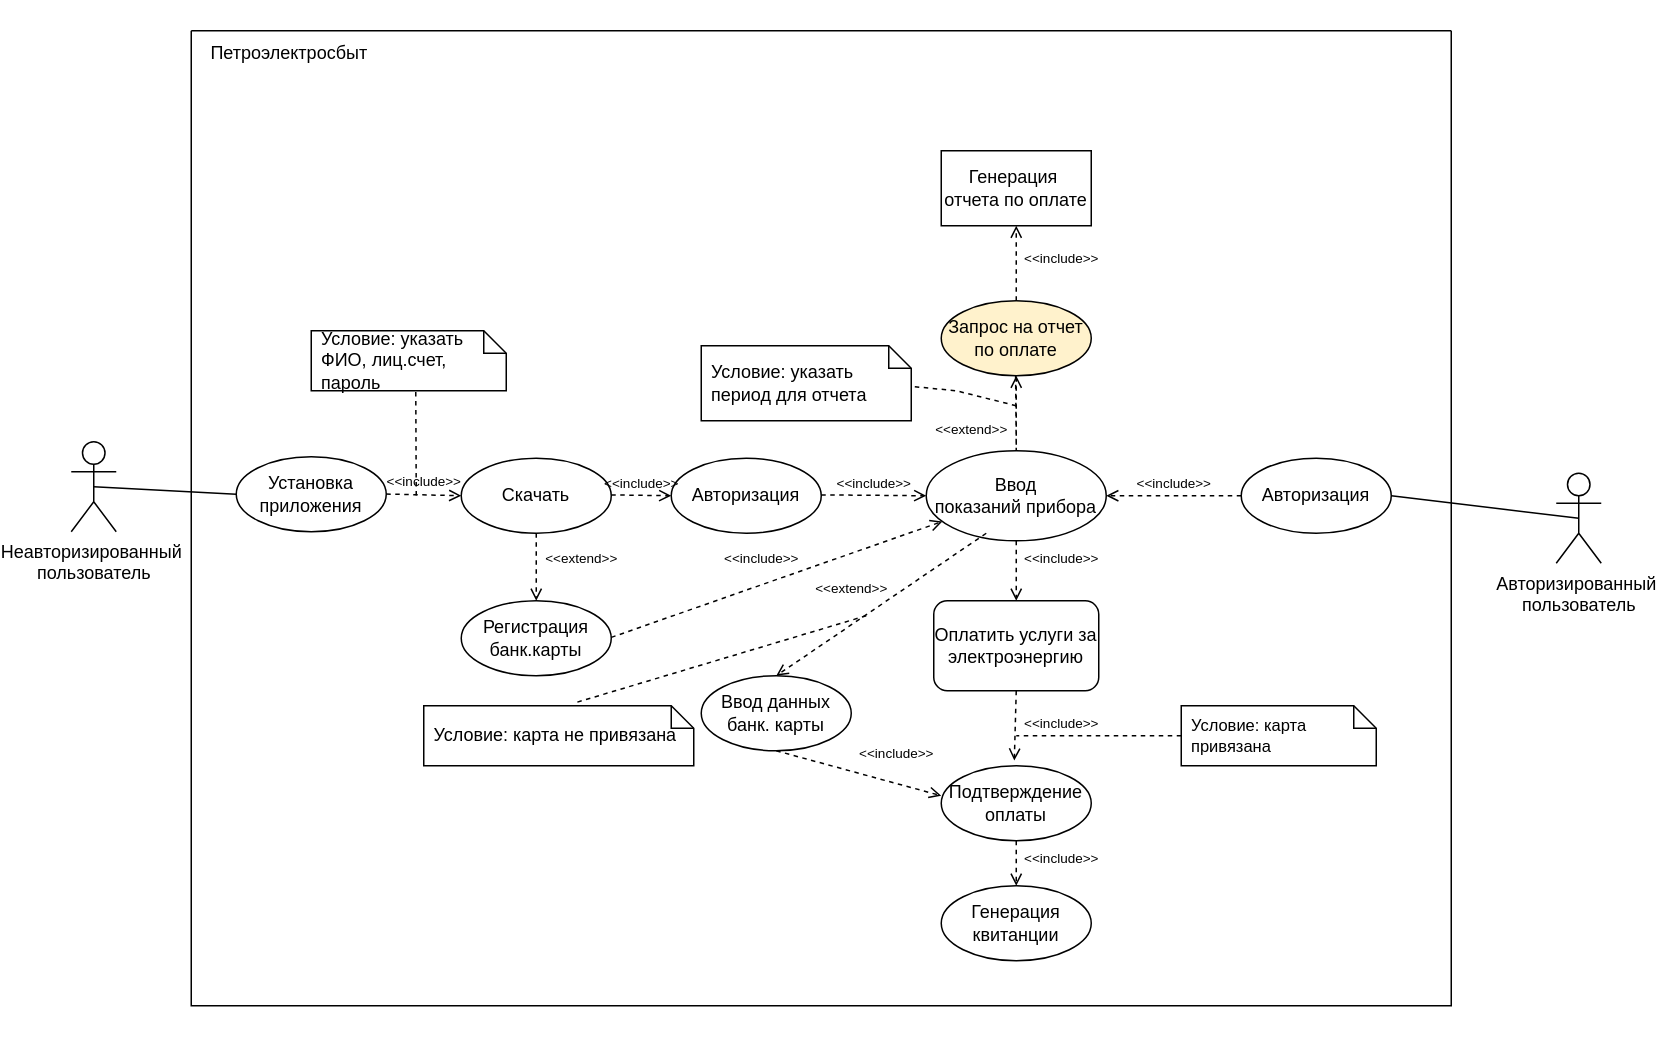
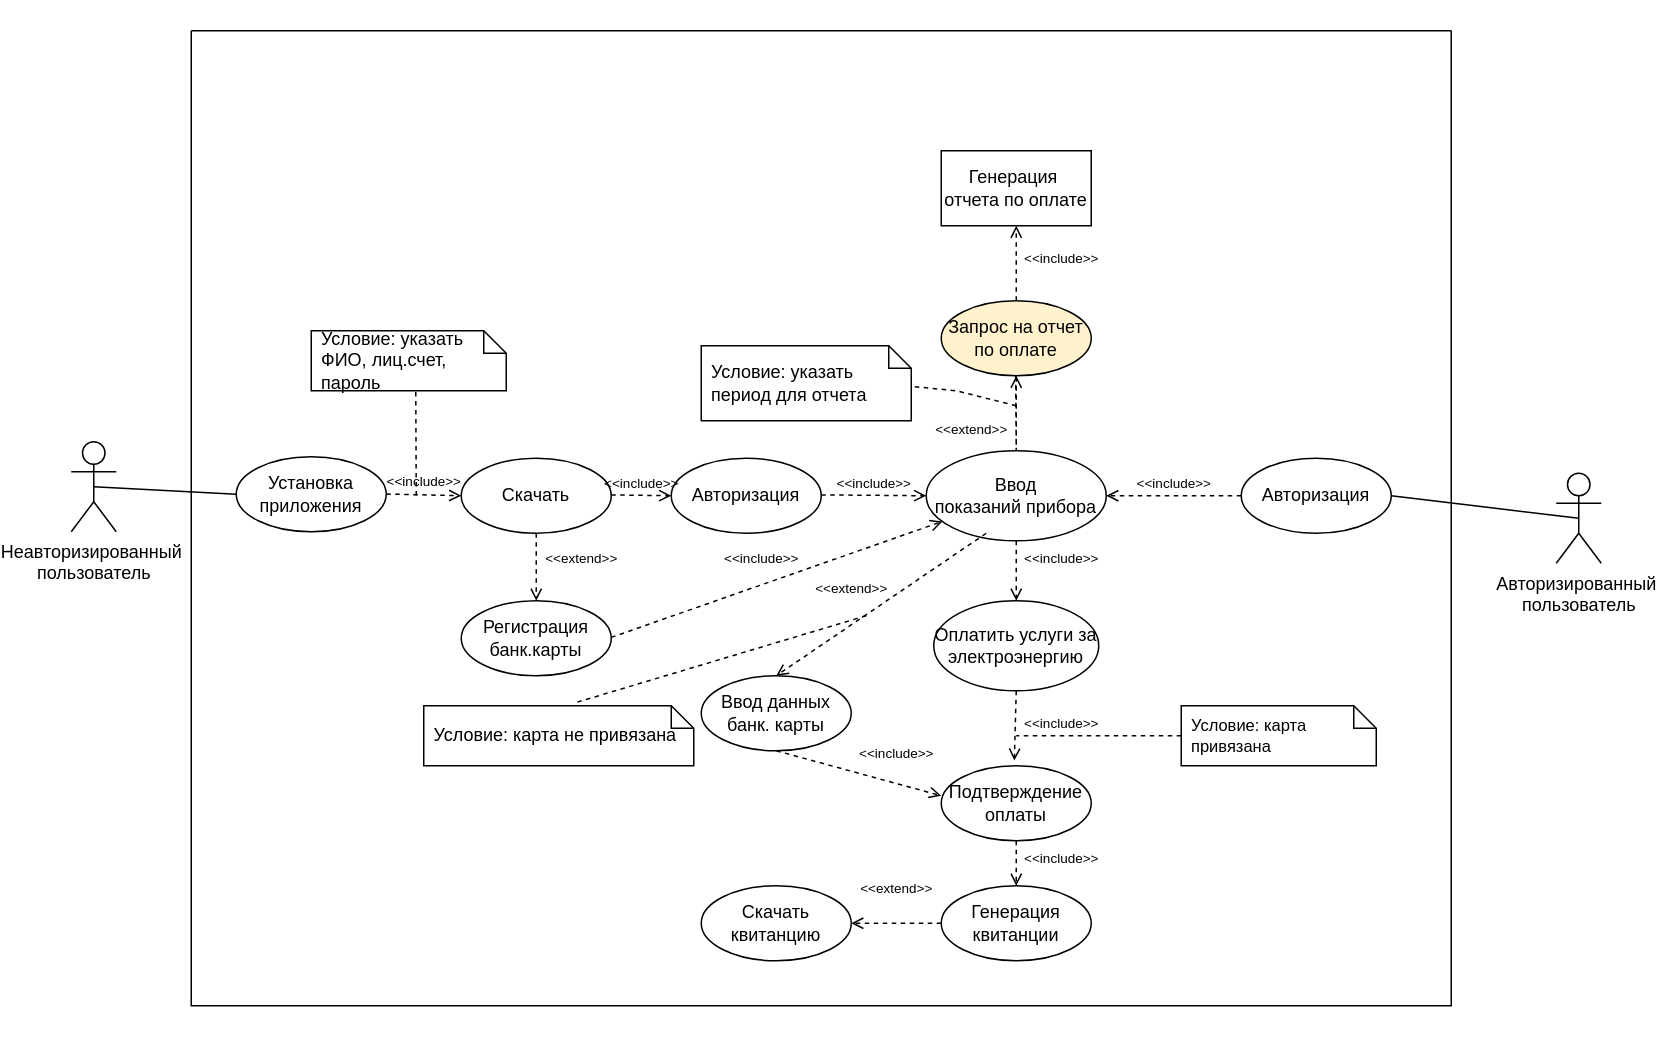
  <mxCell id="0" />
  <mxCell id="1" parent="0" />
  <mxCell id="2" value="" style="swimlane;startSize=0;glass=0;" vertex="1" parent="1"><mxGeometry x="100" y="20" width="840" height="650" as="geometry" /></mxCell>
- <mxCell id="3" value="Петроэлектросбыт" style="text;html=1;align=center;verticalAlign=middle;resizable=0;points=[];autosize=1;strokeColor=none;fillColor=none;" vertex="1" parent="2"><mxGeometry width="130" height="30" as="geometry" /></mxCell>
  <mxCell id="4" value="Установка приложения" style="ellipse;whiteSpace=wrap;html=1;glass=0;" vertex="1" parent="2"><mxGeometry x="30" y="284" width="100" height="50" as="geometry" /></mxCell>
  <mxCell id="5" value="Авторизация" style="ellipse;whiteSpace=wrap;html=1;glass=0;" vertex="1" parent="2"><mxGeometry x="320" y="285" width="100" height="50" as="geometry" /></mxCell>
  <mxCell id="6" value="Скачать" style="ellipse;whiteSpace=wrap;html=1;glass=0;" vertex="1" parent="2"><mxGeometry x="180" y="285" width="100" height="50" as="geometry" /></mxCell>
  <mxCell id="7" value="Регистрация&lt;br&gt;банк.карты" style="ellipse;whiteSpace=wrap;html=1;glass=0;" vertex="1" parent="2"><mxGeometry x="180" y="380" width="100" height="50" as="geometry" /></mxCell>
  <mxCell id="8" value="Ввод &lt;br&gt;показаний прибора" style="ellipse;whiteSpace=wrap;html=1;glass=0;" vertex="1" parent="2"><mxGeometry x="490" y="280" width="120" height="60" as="geometry" /></mxCell>
  <mxCell id="9" value="Авторизация" style="ellipse;whiteSpace=wrap;html=1;glass=0;" vertex="1" parent="2"><mxGeometry x="700" y="285" width="100" height="50" as="geometry" /></mxCell>
  <mxCell id="10" value="Генерация&amp;nbsp;&lt;br&gt;отчета по оплате" style="whiteSpace=wrap;html=1;glass=0;rounded=0;" vertex="1" parent="2"><mxGeometry x="500" y="80" width="100" height="50" as="geometry" /></mxCell>
  <mxCell id="11" value="Запрос на отчет по оплате" style="ellipse;whiteSpace=wrap;html=1;glass=0;fillColor=#fff2cc;" vertex="1" parent="2"><mxGeometry x="500" y="180" width="100" height="50" as="geometry" /></mxCell>
+ <mxCell id="12" value="Скачать квитанцию" style="ellipse;whiteSpace=wrap;html=1;glass=0;" vertex="1" parent="2"><mxGeometry x="340" y="570" width="100" height="50" as="geometry" /></mxCell>
  <mxCell id="13" value="Генерация квитанции" style="ellipse;whiteSpace=wrap;html=1;glass=0;" vertex="1" parent="2"><mxGeometry x="500" y="570" width="100" height="50" as="geometry" /></mxCell>
  <mxCell id="14" value="Подтверждение оплаты" style="ellipse;whiteSpace=wrap;html=1;glass=0;" vertex="1" parent="2"><mxGeometry x="500" y="490" width="100" height="50" as="geometry" /></mxCell>
- <mxCell id="15" value="Оплатить услуги за электроэнергию" style="whiteSpace=wrap;html=1;glass=0;rounded=1;" vertex="1" parent="2"><mxGeometry x="495" y="380" width="110" height="60" as="geometry" /></mxCell>
+ <mxCell id="15" value="Оплатить услуги за электроэнергию" style="ellipse;whiteSpace=wrap;html=1;glass=0;" vertex="1" parent="2"><mxGeometry x="495" y="380" width="110" height="60" as="geometry" /></mxCell>
  <mxCell id="16" value="Ввод данных банк. карты" style="ellipse;whiteSpace=wrap;html=1;glass=0;" vertex="1" parent="2"><mxGeometry x="340" y="430" width="100" height="50" as="geometry" /></mxCell>
  <mxCell id="17" value="&lt;font style=&quot;font-size: 9px;&quot;&gt;&amp;lt;&amp;lt;include&amp;gt;&amp;gt;&lt;/font&gt;" style="html=1;verticalAlign=bottom;labelBackgroundColor=none;endArrow=open;endFill=0;dashed=1;rounded=0;" edge="1" parent="2"><mxGeometry width="160" relative="1" as="geometry"><mxPoint x="130" y="308.86" as="sourcePoint" /><mxPoint x="180" y="310" as="targetPoint" /></mxGeometry></mxCell>
  <mxCell id="18" value="&lt;font style=&quot;font-size: 9px;&quot;&gt;&amp;lt;&amp;lt;include&amp;gt;&amp;gt;&lt;/font&gt;" style="html=1;verticalAlign=bottom;labelBackgroundColor=none;endArrow=open;endFill=0;dashed=1;rounded=0;entryX=0;entryY=0.5;entryDx=0;entryDy=0;" edge="1" parent="2" target="5"><mxGeometry width="160" relative="1" as="geometry"><mxPoint x="280" y="309.43" as="sourcePoint" /><mxPoint x="320" y="311" as="targetPoint" /></mxGeometry></mxCell>
  <mxCell id="19" value="&lt;font style=&quot;font-size: 9px;&quot;&gt;&amp;lt;&amp;lt;include&amp;gt;&amp;gt;&lt;/font&gt;" style="html=1;verticalAlign=bottom;labelBackgroundColor=none;endArrow=open;endFill=0;dashed=1;rounded=0;entryX=0;entryY=0.5;entryDx=0;entryDy=0;" edge="1" parent="2" target="8"><mxGeometry width="160" relative="1" as="geometry"><mxPoint x="420" y="309.43" as="sourcePoint" /><mxPoint x="470" y="310.57" as="targetPoint" /></mxGeometry></mxCell>
  <mxCell id="20" value="&lt;font style=&quot;font-size: 9px;&quot;&gt;&amp;lt;&amp;lt;include&amp;gt;&amp;gt;&lt;/font&gt;" style="html=1;verticalAlign=bottom;labelBackgroundColor=none;endArrow=open;endFill=0;dashed=1;rounded=0;entryX=1;entryY=0.5;entryDx=0;entryDy=0;exitX=0;exitY=0.5;exitDx=0;exitDy=0;" edge="1" parent="2" source="9" target="8"><mxGeometry width="160" relative="1" as="geometry"><mxPoint x="650" y="310" as="sourcePoint" /><mxPoint x="700" y="311.14" as="targetPoint" /></mxGeometry></mxCell>
  <mxCell id="21" value="&lt;font style=&quot;font-size: 9px;&quot;&gt;&amp;lt;&amp;lt;include&amp;gt;&amp;gt;&lt;/font&gt;" style="html=1;verticalAlign=bottom;labelBackgroundColor=none;endArrow=open;endFill=0;dashed=1;rounded=0;" edge="1" parent="2" target="8"><mxGeometry x="-0.068" y="9" width="160" relative="1" as="geometry"><mxPoint x="280" y="404.43" as="sourcePoint" /><mxPoint x="330" y="405.57" as="targetPoint" /><mxPoint as="offset" /></mxGeometry></mxCell>
  <mxCell id="22" value="&lt;font style=&quot;font-size: 9px;&quot;&gt;&amp;lt;&amp;lt;include&amp;gt;&amp;gt;&lt;/font&gt;" style="html=1;verticalAlign=bottom;labelBackgroundColor=none;endArrow=open;endFill=0;dashed=1;rounded=0;entryX=0.5;entryY=1;entryDx=0;entryDy=0;exitX=0.5;exitY=0;exitDx=0;exitDy=0;" edge="1" parent="2" source="11" target="10"><mxGeometry x="-0.2" y="-30" width="160" relative="1" as="geometry"><mxPoint x="525" y="170" as="sourcePoint" /><mxPoint x="575" y="171.14" as="targetPoint" /><mxPoint as="offset" /></mxGeometry></mxCell>
  <mxCell id="23" value="&lt;font style=&quot;font-size: 9px;&quot;&gt;&amp;lt;&amp;lt;include&amp;gt;&amp;gt;&lt;/font&gt;" style="html=1;verticalAlign=bottom;labelBackgroundColor=none;endArrow=open;endFill=0;dashed=1;rounded=0;entryX=0.5;entryY=0;entryDx=0;entryDy=0;" edge="1" parent="2" target="13"><mxGeometry x="0.333" y="30" width="160" relative="1" as="geometry"><mxPoint x="550" y="540" as="sourcePoint" /><mxPoint x="600" y="541.14" as="targetPoint" /><mxPoint as="offset" /></mxGeometry></mxCell>
  <mxCell id="24" value="&lt;font style=&quot;font-size: 9px;&quot;&gt;&amp;lt;&amp;lt;include&amp;gt;&amp;gt;&lt;/font&gt;" style="html=1;verticalAlign=bottom;labelBackgroundColor=none;endArrow=open;endFill=0;dashed=1;rounded=0;entryX=0.487;entryY=-0.069;entryDx=0;entryDy=0;entryPerimeter=0;" edge="1" parent="2" target="14"><mxGeometry x="0.252" y="31" width="160" relative="1" as="geometry"><mxPoint x="550" y="440" as="sourcePoint" /><mxPoint x="600" y="441.14" as="targetPoint" /><mxPoint as="offset" /></mxGeometry></mxCell>
  <mxCell id="25" value="&lt;font style=&quot;font-size: 9px;&quot;&gt;&amp;lt;&amp;lt;include&amp;gt;&amp;gt;&lt;/font&gt;" style="html=1;verticalAlign=bottom;labelBackgroundColor=none;endArrow=open;endFill=0;dashed=1;rounded=0;entryX=0.5;entryY=0;entryDx=0;entryDy=0;exitX=0.5;exitY=1;exitDx=0;exitDy=0;" edge="1" parent="2" source="8" target="15"><mxGeometry y="30" width="160" relative="1" as="geometry"><mxPoint x="540" y="340" as="sourcePoint" /><mxPoint x="590" y="341.14" as="targetPoint" /><mxPoint as="offset" /></mxGeometry></mxCell>
  <mxCell id="26" value="&lt;font style=&quot;font-size: 9px;&quot;&gt;&amp;lt;&amp;lt;include&amp;gt;&amp;gt;&lt;/font&gt;" style="html=1;verticalAlign=bottom;labelBackgroundColor=none;endArrow=open;endFill=0;dashed=1;rounded=0;entryX=0;entryY=0.4;entryDx=0;entryDy=0;entryPerimeter=0;" edge="1" parent="2" target="14"><mxGeometry x="0.4" y="11" width="160" relative="1" as="geometry"><mxPoint x="390" y="480" as="sourcePoint" /><mxPoint x="440" y="481.14" as="targetPoint" /><mxPoint as="offset" /></mxGeometry></mxCell>
  <mxCell id="27" value="&amp;lt;&amp;lt;extend&amp;gt;&amp;gt;" style="html=1;verticalAlign=bottom;labelBackgroundColor=none;endArrow=open;endFill=0;dashed=1;rounded=0;fontSize=9;entryX=0.5;entryY=0;entryDx=0;entryDy=0;exitX=0.5;exitY=1;exitDx=0;exitDy=0;" edge="1" parent="2" source="6" target="7"><mxGeometry x="0.111" y="30" width="160" relative="1" as="geometry"><mxPoint x="220" y="334.17" as="sourcePoint" /><mxPoint x="380" y="334.17" as="targetPoint" /><mxPoint as="offset" /></mxGeometry></mxCell>
  <mxCell id="28" value="&amp;lt;&amp;lt;extend&amp;gt;&amp;gt;" style="html=1;verticalAlign=bottom;labelBackgroundColor=none;endArrow=open;endFill=0;dashed=1;rounded=0;fontSize=9;entryX=0.5;entryY=0;entryDx=0;entryDy=0;exitX=0.5;exitY=1;exitDx=0;exitDy=0;" edge="1" parent="2" target="16"><mxGeometry x="0.179" y="-13" width="160" relative="1" as="geometry"><mxPoint x="530" y="335" as="sourcePoint" /><mxPoint x="530" y="380" as="targetPoint" /><mxPoint as="offset" /></mxGeometry></mxCell>
  <mxCell id="29" value="&amp;lt;&amp;lt;extend&amp;gt;&amp;gt;" style="html=1;verticalAlign=bottom;labelBackgroundColor=none;endArrow=open;endFill=0;dashed=1;rounded=0;fontSize=9;exitX=0.5;exitY=1;exitDx=0;exitDy=0;" edge="1" parent="2"><mxGeometry x="0.111" y="30" width="160" relative="1" as="geometry"><mxPoint x="549.58" y="230" as="sourcePoint" /><mxPoint x="550" y="230" as="targetPoint" /><mxPoint as="offset" /><Array as="points"><mxPoint x="550" y="280" /></Array></mxGeometry></mxCell>
+ <mxCell id="30" value="&amp;lt;&amp;lt;extend&amp;gt;&amp;gt;" style="html=1;verticalAlign=bottom;labelBackgroundColor=none;endArrow=open;endFill=0;dashed=1;rounded=0;fontSize=9;entryX=1;entryY=0.5;entryDx=0;entryDy=0;exitX=0;exitY=0.5;exitDx=0;exitDy=0;" edge="1" parent="2" source="13" target="12"><mxGeometry y="-15" width="160" relative="1" as="geometry"><mxPoint x="495" y="600" as="sourcePoint" /><mxPoint x="495" y="645" as="targetPoint" /><mxPoint as="offset" /></mxGeometry></mxCell>
  <mxCell id="31" value="" style="endArrow=none;html=1;rounded=0;fontSize=9;exitX=0.5;exitY=0.5;exitDx=0;exitDy=0;exitPerimeter=0;" edge="1" parent="2" source="39"><mxGeometry width="50" height="50" relative="1" as="geometry"><mxPoint x="-20" y="359" as="sourcePoint" /><mxPoint x="30" y="309" as="targetPoint" /></mxGeometry></mxCell>
  <mxCell id="32" value="Условие: карта не привязана" style="shape=note;size=15;spacingLeft=5;align=left;whiteSpace=wrap;glass=0;" vertex="1" parent="2"><mxGeometry x="155" y="450" width="180" height="40" as="geometry" /></mxCell>
  <mxCell id="33" value="" style="edgeStyle=none;html=1;endArrow=none;rounded=0;labelBackgroundColor=none;dashed=1;entryX=0.561;entryY=-0.05;entryDx=0;entryDy=0;entryPerimeter=0;" edge="1" parent="2" target="32"><mxGeometry relative="1" as="geometry"><mxPoint x="20" y="440" as="targetPoint" /><mxPoint x="450" y="390" as="sourcePoint" /></mxGeometry></mxCell>
  <mxCell id="34" value="Условие: указать ФИО, лиц.счет, пароль" style="shape=note;size=15;spacingLeft=5;align=left;whiteSpace=wrap;glass=0;" vertex="1" parent="2"><mxGeometry x="80" y="200" width="130" height="40" as="geometry" /></mxCell>
  <mxCell id="35" value="Условие: указать период для отчета" style="shape=note;size=15;spacingLeft=5;align=left;whiteSpace=wrap;glass=0;" vertex="1" parent="2"><mxGeometry x="340" y="210" width="140" height="50" as="geometry" /></mxCell>
  <mxCell id="36" value="" style="edgeStyle=none;html=1;endArrow=none;rounded=0;labelBackgroundColor=none;dashed=1;entryX=1.002;entryY=0.542;entryDx=0;entryDy=0;entryPerimeter=0;" edge="1" parent="2" target="35"><mxGeometry relative="1" as="geometry"><mxPoint x="230" y="195" as="targetPoint" /><mxPoint x="550" y="250" as="sourcePoint" /><Array as="points"><mxPoint x="510" y="240" /></Array></mxGeometry></mxCell>
  <mxCell id="37" value="Условие: карта привязана" style="shape=note;size=15;spacingLeft=5;align=left;whiteSpace=wrap;glass=0;fontSize=11;" vertex="1" parent="2"><mxGeometry x="660" y="450" width="130" height="40" as="geometry" /></mxCell>
  <mxCell id="38" value="Авторизированный&amp;nbsp;&lt;br&gt;пользователь&lt;br&gt;" style="shape=umlActor;verticalLabelPosition=bottom;verticalAlign=top;html=1;outlineConnect=0;glass=0;" vertex="1" parent="1"><mxGeometry x="1010" y="315" width="30" height="60" as="geometry" /></mxCell>
  <mxCell id="39" value="Неавторизированный&amp;nbsp;&lt;br&gt;пользователь" style="shape=umlActor;verticalLabelPosition=bottom;verticalAlign=top;html=1;outlineConnect=0;glass=0;" vertex="1" parent="1"><mxGeometry x="20" y="294" width="30" height="60" as="geometry" /></mxCell>
  <mxCell id="40" value="" style="endArrow=none;html=1;rounded=0;fontSize=9;exitX=0.5;exitY=0.5;exitDx=0;exitDy=0;exitPerimeter=0;entryX=0.5;entryY=0.5;entryDx=0;entryDy=0;entryPerimeter=0;" edge="1" parent="1" target="38"><mxGeometry width="50" height="50" relative="1" as="geometry"><mxPoint x="900" y="330" as="sourcePoint" /><mxPoint x="995" y="335" as="targetPoint" /></mxGeometry></mxCell>
  <mxCell id="41" value="" style="edgeStyle=none;html=1;endArrow=none;rounded=0;labelBackgroundColor=none;dashed=1;exitX=0.536;exitY=1.021;exitDx=0;exitDy=0;exitPerimeter=0;" edge="1" parent="1" source="34"><mxGeometry relative="1" as="geometry"><mxPoint x="250" y="330" as="targetPoint" /></mxGeometry></mxCell>
  <mxCell id="42" value="" style="edgeStyle=none;html=1;endArrow=none;rounded=0;labelBackgroundColor=none;dashed=1;exitX=0;exitY=0.5;fontSize=8;exitDx=0;exitDy=0;exitPerimeter=0;" edge="1" parent="1" source="37"><mxGeometry relative="1" as="geometry"><mxPoint x="650" y="490" as="targetPoint" /><Array as="points" /></mxGeometry></mxCell>
